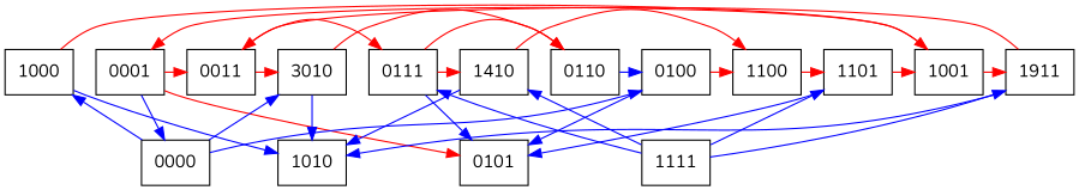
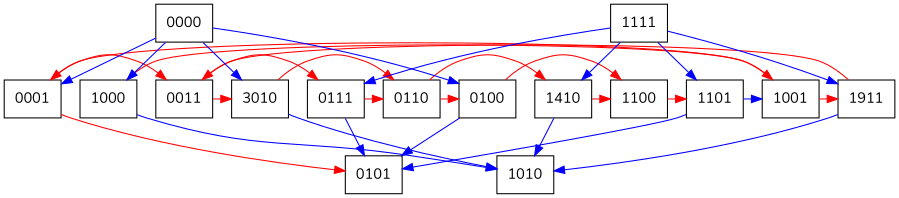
  digraph {
    fontname=Nunito
    node [fontname=Nunito shape=box]
    edge [color=red fontname=Nunito]
    0001
    n2 [label=3010]
    0011
    0100
    0110
    0111
    1000
    1001
    n9 [label=1911]
    1100
    1101
    n12 [label=1410]
    0000
    1111
    0101
    1010
    subgraph sub_1 {
      rank=same
      0001
      n2
      0011
      0100
      0110
      0111
      1000
      1001
      n9
      1100
      1101
      n12
    }
    subgraph sub_2 {
      rank=same
      0000
      1111
    }
    subgraph sub_3 {
      rank=same
      0101
      1010
    }
    0001 -> 0011
    0001 -> 0101
    n2 -> 0110
    n2 -> 1010 [color=blue]
    0011 -> n2
    0011 -> 0111
    0100 -> 1100
    0100 -> 0101 [color=blue]
-   0110 -> 0100 [color=blue]
-   0111 -> n12
+   0110 -> 0100
+   0110 -> n12
    0111 -> 0110
    0111 -> 0101 [color=blue]
    1000 -> 1001
    1000 -> 1010 [color=blue]
    1001 -> 0001
    1001 -> n9
    n9 -> 0011
    n9 -> 1010 [color=blue]
    1100 -> 1101
-   1101 -> 1001
+   1101 -> 1001 [color=blue]
    1101 -> 0101 [color=blue]
    n12 -> 1100
    n12 -> 1010 [color=blue]
-   0001 -> 0000 [color=blue]
+   0000 -> 0001 [color=blue]
    0000 -> n2 [color=blue]
    0000 -> 0100 [color=blue]
    0000 -> 1000 [color=blue]
    1111 -> 0111 [color=blue]
    1111 -> n9 [color=blue]
    1111 -> 1101 [color=blue]
    1111 -> n12 [color=blue]
  }
